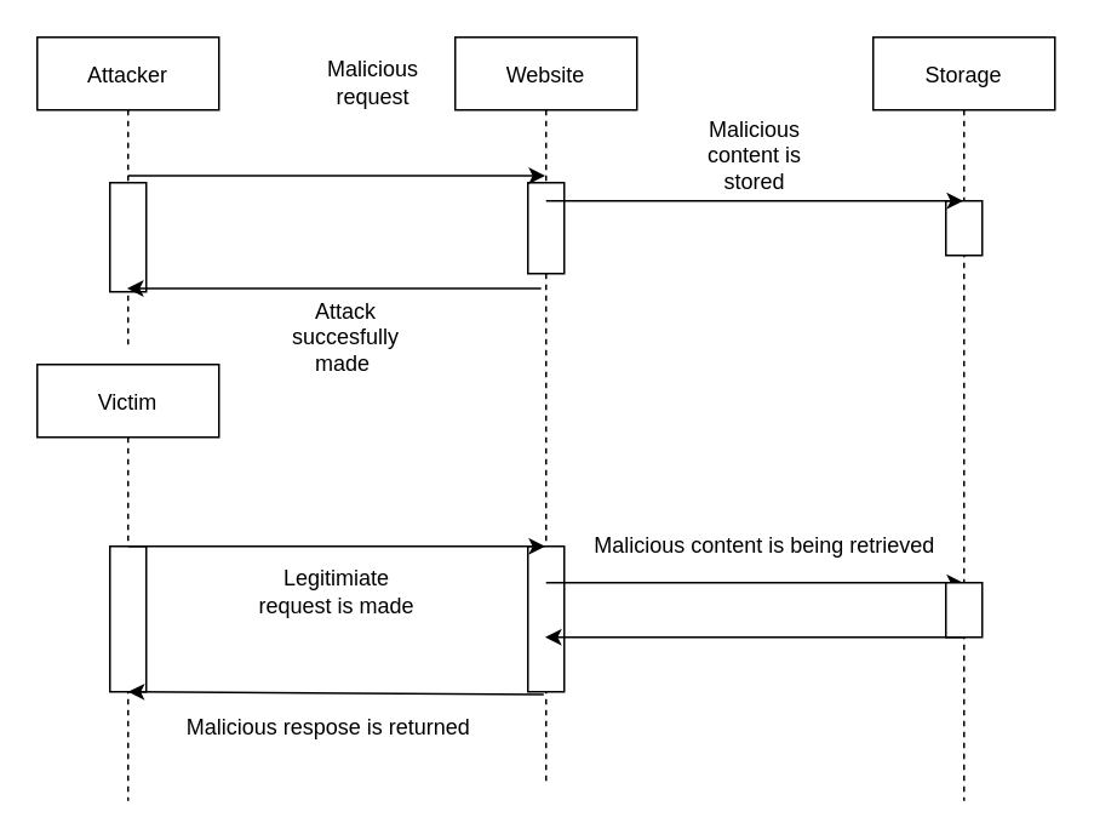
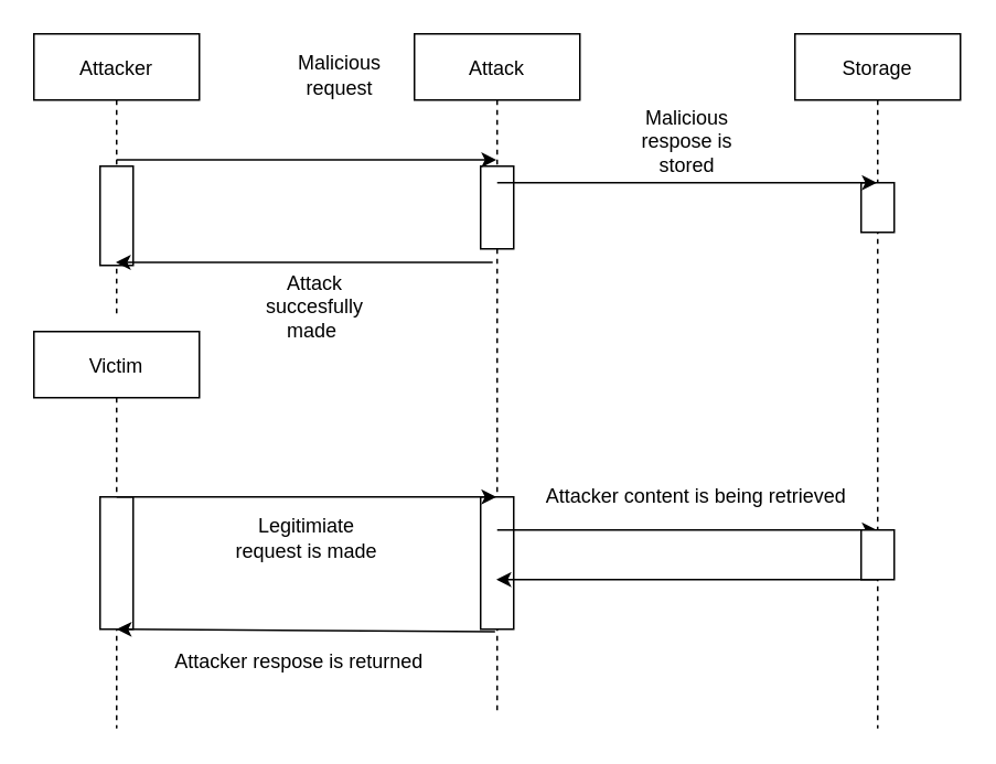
  <mxCell id="0" />
  <mxCell id="1" parent="0" />
  <mxCell id="2" value="Attacker" style="shape=umlLifeline;perimeter=lifelinePerimeter;container=1;collapsible=0;recursiveResize=0;rounded=0;shadow=0;strokeWidth=1;" parent="1" vertex="1"><mxGeometry x="20" y="20" width="100" height="170" as="geometry" /></mxCell>
  <mxCell id="3" value="" style="rounded=0;whiteSpace=wrap;html=1;" vertex="1" parent="2"><mxGeometry x="40" y="80" width="20" height="60" as="geometry" /></mxCell>
  <mxCell id="4" value="Victim" style="shape=umlLifeline;perimeter=lifelinePerimeter;container=1;collapsible=0;recursiveResize=0;rounded=0;shadow=0;strokeWidth=1;" parent="1" vertex="1"><mxGeometry x="20" y="200" width="100" height="240" as="geometry" /></mxCell>
  <mxCell id="5" value="" style="rounded=0;whiteSpace=wrap;html=1;" vertex="1" parent="4"><mxGeometry x="40" y="100" width="20" height="80" as="geometry" /></mxCell>
- <mxCell id="6" value="Website" style="shape=umlLifeline;perimeter=lifelinePerimeter;container=1;collapsible=0;recursiveResize=0;rounded=0;shadow=0;strokeWidth=1;" vertex="1" parent="1"><mxGeometry x="250" y="20" width="100" height="410" as="geometry" /></mxCell>
+ <mxCell id="6" value="Attack" style="shape=umlLifeline;perimeter=lifelinePerimeter;container=1;collapsible=0;recursiveResize=0;rounded=0;shadow=0;strokeWidth=1;" vertex="1" parent="1"><mxGeometry x="250" y="20" width="100" height="410" as="geometry" /></mxCell>
  <mxCell id="7" value="" style="rounded=0;whiteSpace=wrap;html=1;" vertex="1" parent="6"><mxGeometry x="40" y="80" width="20" height="50" as="geometry" /></mxCell>
  <mxCell id="8" value="" style="rounded=0;whiteSpace=wrap;html=1;" vertex="1" parent="6"><mxGeometry x="40" y="280" width="20" height="80" as="geometry" /></mxCell>
  <mxCell id="9" value="Storage" style="shape=umlLifeline;perimeter=lifelinePerimeter;container=1;collapsible=0;recursiveResize=0;rounded=0;shadow=0;strokeWidth=1;" vertex="1" parent="1"><mxGeometry x="480" y="20" width="100" height="420" as="geometry" /></mxCell>
  <mxCell id="10" value="" style="rounded=0;whiteSpace=wrap;html=1;" vertex="1" parent="9"><mxGeometry x="40" y="90" width="20" height="30" as="geometry" /></mxCell>
  <mxCell id="11" value="" style="endArrow=classic;html=1;exitX=0.5;exitY=0.448;exitDx=0;exitDy=0;exitPerimeter=0;" edge="1" parent="1" source="2" target="6"><mxGeometry width="50" height="50" relative="1" as="geometry"><mxPoint x="240" y="510" as="sourcePoint" /><mxPoint x="290" y="460" as="targetPoint" /></mxGeometry></mxCell>
  <mxCell id="12" value="" style="endArrow=classic;html=1;exitX=0.473;exitY=0.337;exitDx=0;exitDy=0;exitPerimeter=0;" edge="1" parent="1" source="6" target="2"><mxGeometry width="50" height="50" relative="1" as="geometry"><mxPoint x="240" y="510" as="sourcePoint" /><mxPoint x="290" y="460" as="targetPoint" /></mxGeometry></mxCell>
  <mxCell id="13" value="" style="endArrow=classic;html=1;exitX=0.5;exitY=0.448;exitDx=0;exitDy=0;exitPerimeter=0;" edge="1" parent="1"><mxGeometry width="50" height="50" relative="1" as="geometry"><mxPoint x="70" y="300" as="sourcePoint" /><mxPoint x="299.5" y="300" as="targetPoint" /></mxGeometry></mxCell>
  <mxCell id="14" value="" style="endArrow=classic;html=1;exitX=0.5;exitY=0.448;exitDx=0;exitDy=0;exitPerimeter=0;" edge="1" parent="1"><mxGeometry width="50" height="50" relative="1" as="geometry"><mxPoint x="300" y="320" as="sourcePoint" /><mxPoint x="529.5" y="320" as="targetPoint" /></mxGeometry></mxCell>
  <mxCell id="15" value="" style="endArrow=classic;html=1;exitX=0.487;exitY=0.263;exitDx=0;exitDy=0;exitPerimeter=0;entryX=0.5;entryY=0.26;entryDx=0;entryDy=0;entryPerimeter=0;" edge="1" parent="1"><mxGeometry width="50" height="50" relative="1" as="geometry"><mxPoint x="298.7" y="381.44" as="sourcePoint" /><mxPoint x="70" y="380" as="targetPoint" /></mxGeometry></mxCell>
  <mxCell id="16" value="" style="rounded=0;whiteSpace=wrap;html=1;" vertex="1" parent="1"><mxGeometry x="520" y="320" width="20" height="30" as="geometry" /></mxCell>
  <mxCell id="17" value="" style="endArrow=classic;html=1;exitX=0.5;exitY=1;exitDx=0;exitDy=0;" edge="1" parent="1" source="16" target="6"><mxGeometry width="50" height="50" relative="1" as="geometry"><mxPoint x="240" y="540" as="sourcePoint" /><mxPoint x="290" y="490" as="targetPoint" /></mxGeometry></mxCell>
  <mxCell id="18" value="" style="endArrow=classic;html=1;exitX=0.5;exitY=0.448;exitDx=0;exitDy=0;exitPerimeter=0;" edge="1" parent="1"><mxGeometry width="50" height="50" relative="1" as="geometry"><mxPoint x="300" y="110" as="sourcePoint" /><mxPoint x="529.5" y="110" as="targetPoint" /></mxGeometry></mxCell>
  <mxCell id="19" value="Malicious request" style="text;html=1;strokeColor=none;fillColor=none;align=center;verticalAlign=middle;whiteSpace=wrap;rounded=0;" vertex="1" parent="1"><mxGeometry x="185" y="30" width="40" height="30" as="geometry" /></mxCell>
  <mxCell id="20" value="&lt;span style=&quot;color: rgba(0 , 0 , 0 , 0) ; font-family: monospace ; font-size: 0px&quot;&gt;%3CmxGraphModel%3E%3Croot%3E%3CmxCell%20id%3D%220%22%2F%3E%3CmxCell%20id%3D%221%22%20parent%3D%220%22%2F%3E%3CmxCell%20id%3D%222%22%20value%3D%22Malicious%20request%22%20style%3D%22text%3Bhtml%3D1%3BstrokeColor%3Dnone%3BfillColor%3Dnone%3Balign%3Dcenter%3BverticalAlign%3Dmiddle%3BwhiteSpace%3Dwrap%3Brounded%3D0%3B%22%20vertex%3D%221%22%20parent%3D%221%22%3E%3CmxGeometry%20x%3D%22320%22%20y%3D%22120%22%20width%3D%2240%22%20height%3D%2230%22%20as%3D%22geometry%22%2F%3E%3C%2FmxCell%3E%3C%2Froot%3E%3C%2FmxGraphModel%3E&lt;/span&gt;" style="text;html=1;align=center;verticalAlign=middle;resizable=0;points=[];autosize=1;" vertex="1" parent="1"><mxGeometry x="390" y="70" width="20" height="20" as="geometry" /></mxCell>
- <mxCell id="21" value="Malicious content is stored" style="text;html=1;strokeColor=none;fillColor=none;align=center;verticalAlign=middle;whiteSpace=wrap;rounded=0;" vertex="1" parent="1"><mxGeometry x="370" y="70" width="90" height="30" as="geometry" /></mxCell>
+ <mxCell id="21" value="Malicious respose is stored" style="text;html=1;strokeColor=none;fillColor=none;align=center;verticalAlign=middle;whiteSpace=wrap;rounded=0;" vertex="1" parent="1"><mxGeometry x="370" y="70" width="90" height="30" as="geometry" /></mxCell>
  <mxCell id="22" value="Attack succesfully made&amp;nbsp;" style="text;html=1;strokeColor=none;fillColor=none;align=center;verticalAlign=middle;whiteSpace=wrap;rounded=0;" vertex="1" parent="1"><mxGeometry x="170" y="170" width="40" height="30" as="geometry" /></mxCell>
  <mxCell id="23" value="Legitimiate request is made&lt;br&gt;" style="text;html=1;strokeColor=none;fillColor=none;align=center;verticalAlign=middle;whiteSpace=wrap;rounded=0;" vertex="1" parent="1"><mxGeometry x="140" y="310" width="90" height="30" as="geometry" /></mxCell>
- <mxCell id="24" value="Malicious content is being retrieved" style="text;html=1;align=center;verticalAlign=middle;resizable=0;points=[];autosize=1;" vertex="1" parent="1"><mxGeometry x="320" y="290" width="200" height="20" as="geometry" /></mxCell>
- <mxCell id="25" value="Malicious respose is returned" style="text;html=1;align=center;verticalAlign=middle;resizable=0;points=[];autosize=1;" vertex="1" parent="1"><mxGeometry x="95" y="390" width="170" height="20" as="geometry" /></mxCell>
+ <mxCell id="24" value="Attacker content is being retrieved" style="text;html=1;align=center;verticalAlign=middle;resizable=0;points=[];autosize=1;" vertex="1" parent="1"><mxGeometry x="320" y="290" width="200" height="20" as="geometry" /></mxCell>
+ <mxCell id="25" value="Attacker respose is returned" style="text;html=1;align=center;verticalAlign=middle;resizable=0;points=[];autosize=1;" vertex="1" parent="1"><mxGeometry x="95" y="390" width="170" height="20" as="geometry" /></mxCell>
